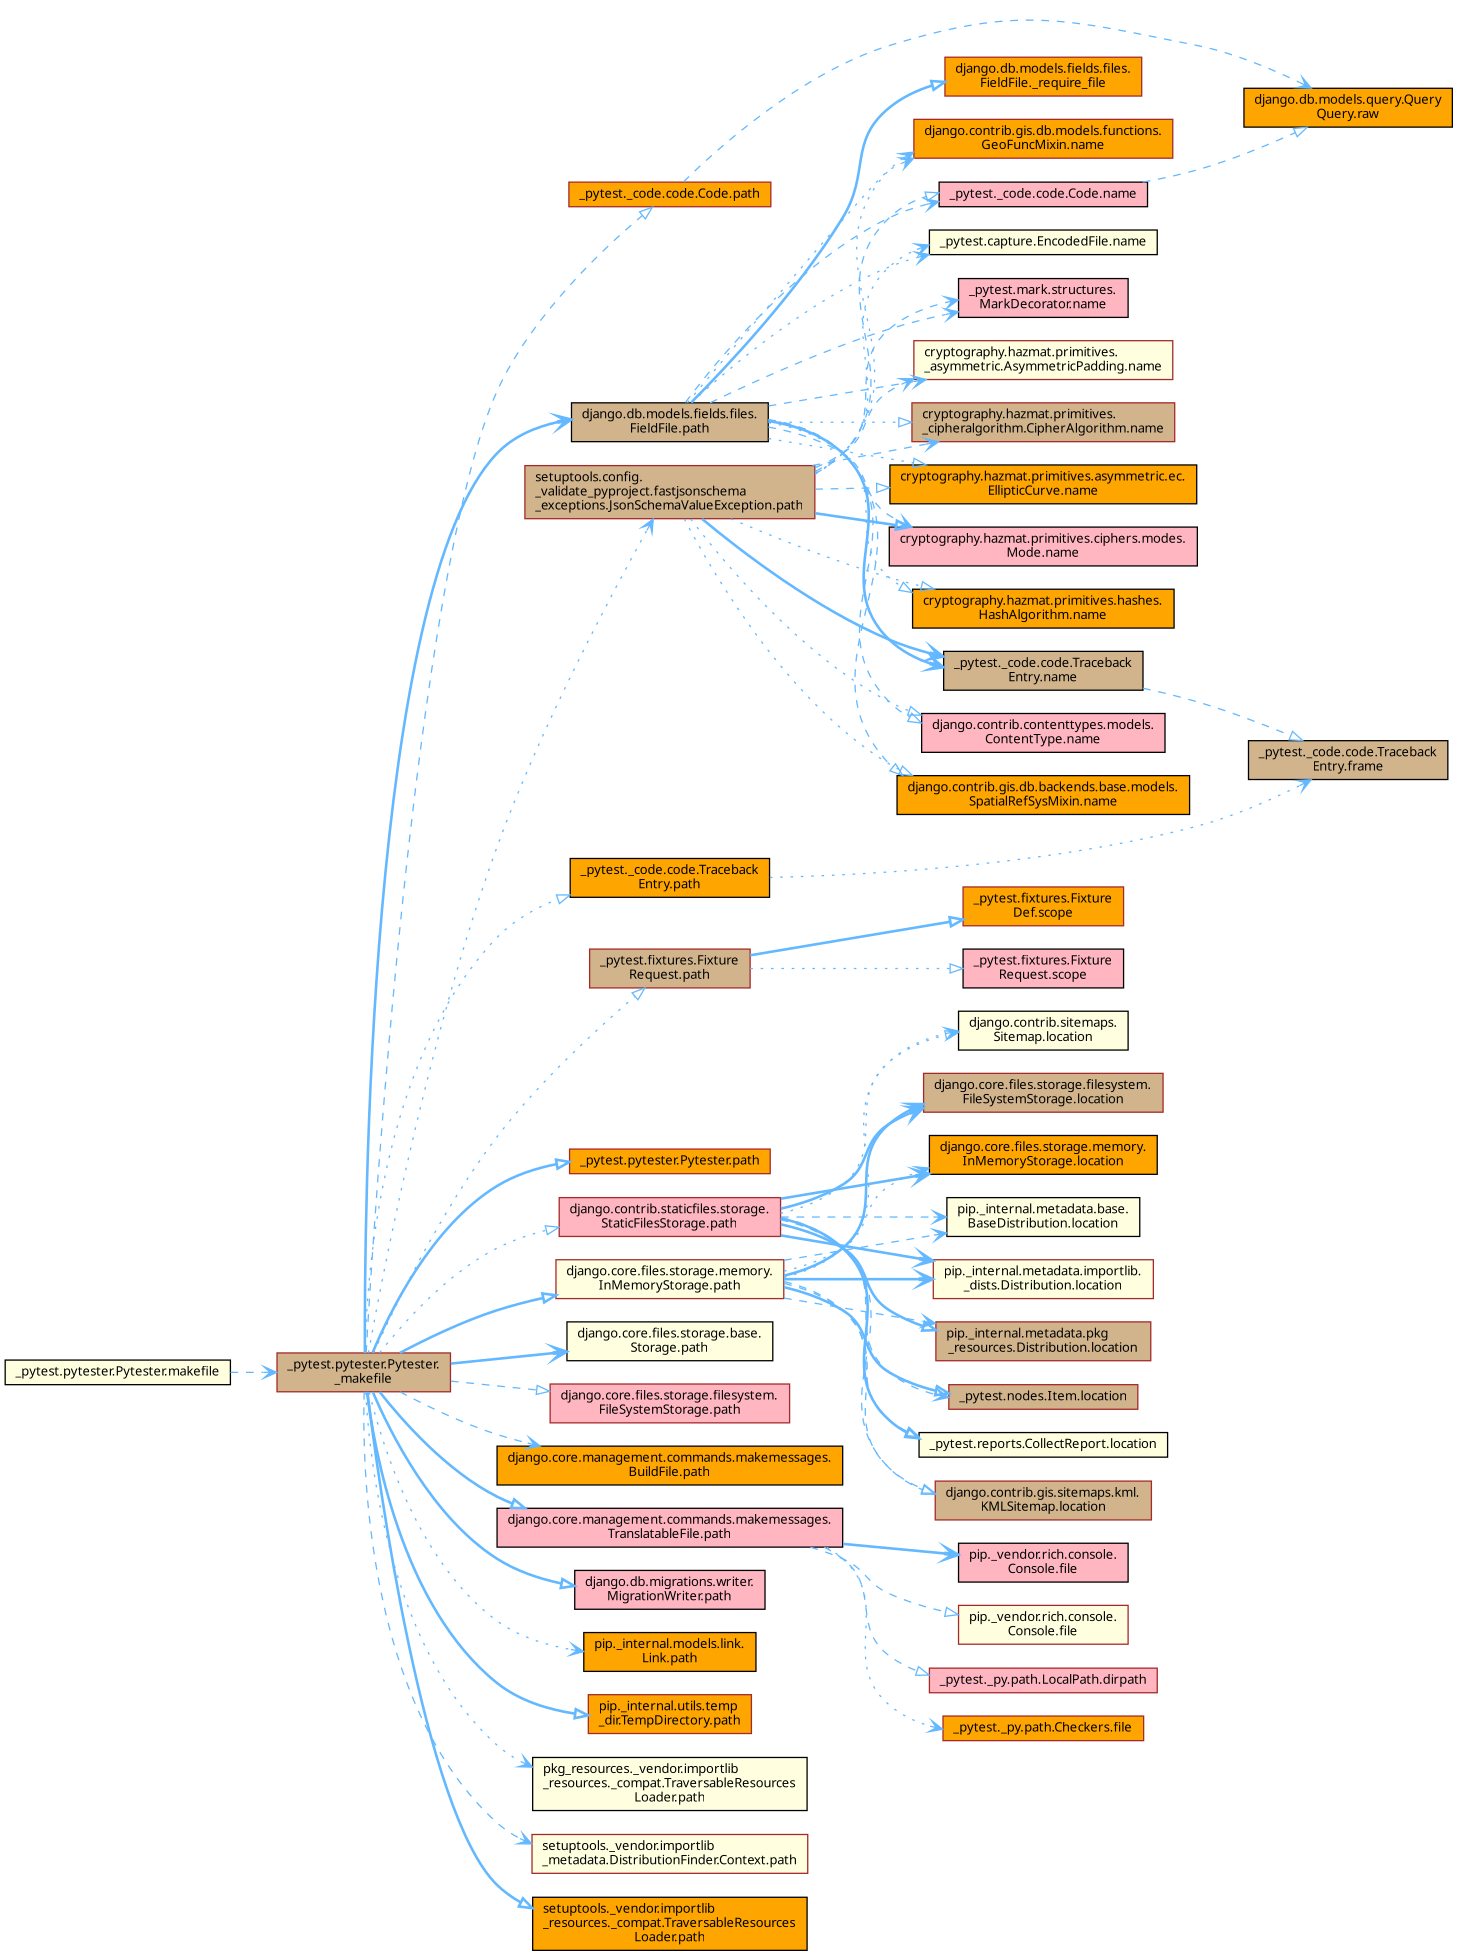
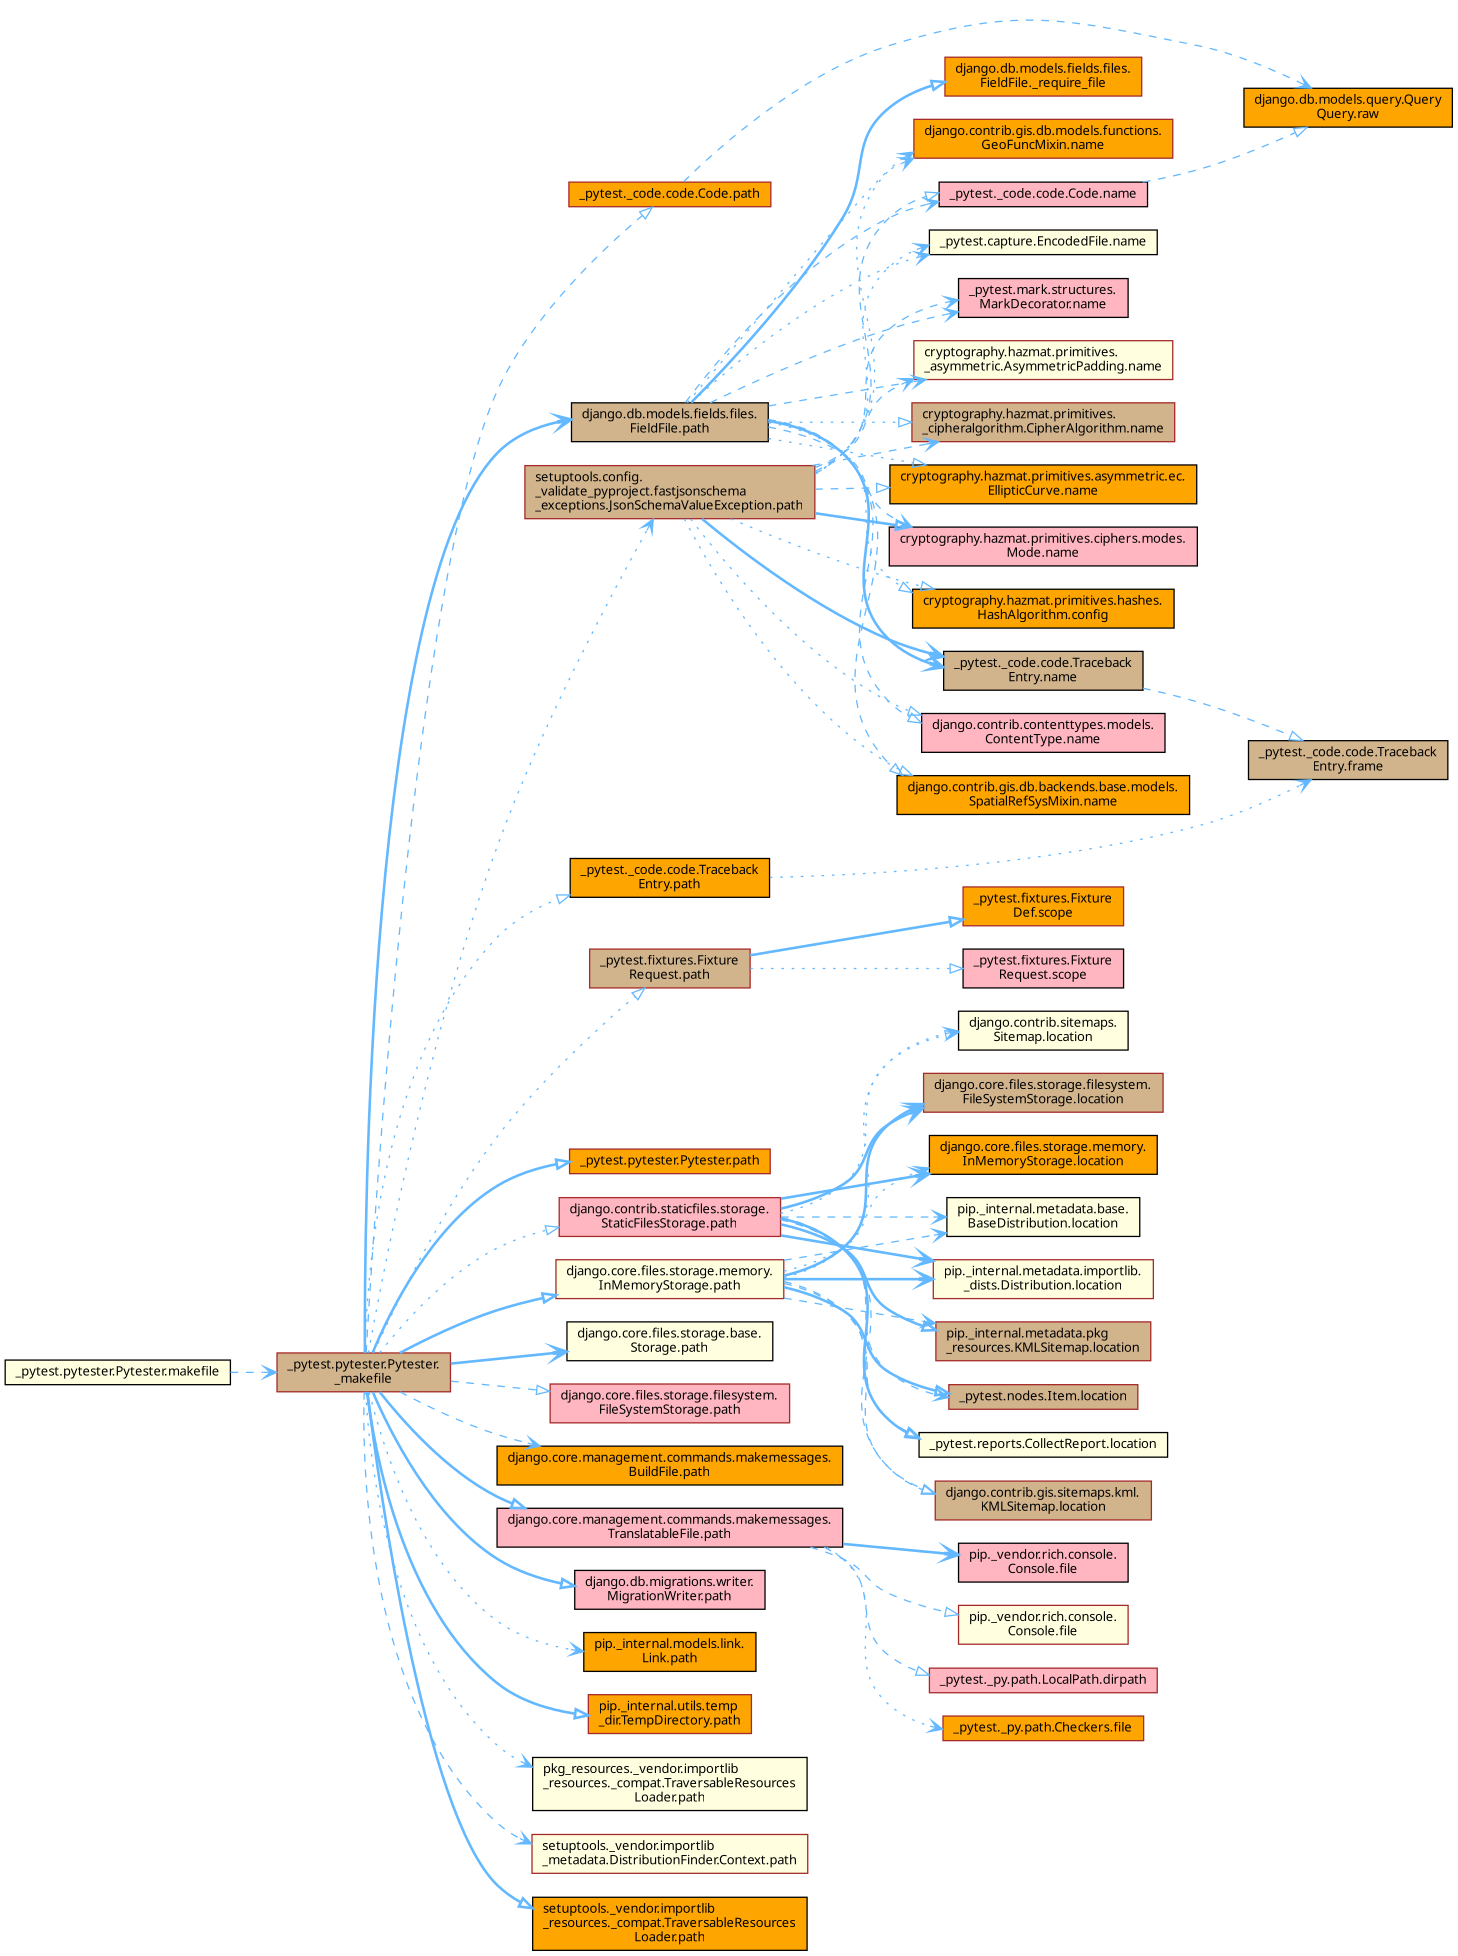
  digraph {
    fontname="Noto Sans"
    rankdir=LR
    node [color=black fillcolor=orange fontname="Noto Sans" fontsize=10 shape=box style=filled]
    edge [arrowhead=vee color=steelblue1 fontname="Noto Sans" fontsize=10 labelfontname=Helvetica labelfontsize=10 style=dashed]
    n1 [fillcolor=lightyellow fontcolor=black height=0.2 label="_pytest.pytester.Pytester.makefile" width=0.4]
    n2 [color=brown fillcolor=tan height=0.2 label="_pytest.pytester.Pytester.\l_makefile" width=0.4]
    n3 [color=brown height=0.2 label="_pytest._code.code.Code.path" width=0.4]
    n4 [height=0.2 label="_pytest._code.code.Traceback\lEntry.path" width=0.4]
    n5 [color=brown fillcolor=tan height=0.2 label="_pytest.fixtures.Fixture\lRequest.path" width=0.4]
    n6 [color=brown height=0.2 label="_pytest.pytester.Pytester.path" width=0.4]
    n7 [color=brown fillcolor=lightpink height=0.2 label="django.contrib.staticfiles.storage.\lStaticFilesStorage.path" width=0.4]
    n8 [fillcolor=lightyellow height=0.2 label="django.core.files.storage.base.\lStorage.path" width=0.4]
    n9 [color=brown fillcolor=lightpink height=0.2 label="django.core.files.storage.filesystem.\lFileSystemStorage.path" width=0.4]
    n10 [color=brown fillcolor=lightyellow height=0.2 label="django.core.files.storage.memory.\lInMemoryStorage.path" width=0.4]
    n11 [height=0.2 label="django.core.management.commands.makemessages.\lBuildFile.path" width=0.4]
    n12 [fillcolor=lightpink height=0.2 label="django.core.management.commands.makemessages.\lTranslatableFile.path" width=0.4]
    n13 [fillcolor=lightpink height=0.2 label="django.db.migrations.writer.\lMigrationWriter.path" width=0.4]
    n14 [fillcolor=tan height=0.2 label="django.db.models.fields.files.\lFieldFile.path" width=0.4]
    n15 [height=0.2 label="pip._internal.models.link.\lLink.path" width=0.4]
    n16 [color=brown height=0.2 label="pip._internal.utils.temp\l_dir.TempDirectory.path" width=0.4]
    n17 [fillcolor=lightyellow height=0.2 label="pkg_resources._vendor.importlib\l_resources._compat.TraversableResources\lLoader.path" width=0.4]
    n18 [color=brown fillcolor=lightyellow height=0.2 label="setuptools._vendor.importlib\l_metadata.DistributionFinder.Context.path" width=0.4]
    n19 [height=0.2 label="setuptools._vendor.importlib\l_resources._compat.TraversableResources\lLoader.path" width=0.4]
    n20 [color=brown fillcolor=tan height=0.2 label="setuptools.config.\l_validate_pyproject.fastjsonschema\l_exceptions.JsonSchemaValueException.path" width=0.4]
    n21 [height=0.2 label="django.db.models.query.Query\lQuery.raw" width=0.4]
    n22 [fillcolor=tan height=0.2 label="_pytest._code.code.Traceback\lEntry.frame" width=0.4]
    n23 [color=brown height=0.2 label="_pytest.fixtures.Fixture\lDef.scope" width=0.4]
    n24 [fillcolor=lightpink height=0.2 label="_pytest.fixtures.Fixture\lRequest.scope" width=0.4]
    n25 [color=brown fillcolor=tan height=0.2 label="_pytest.nodes.Item.location" width=0.4]
    n26 [fillcolor=lightyellow height=0.2 label="_pytest.reports.CollectReport.location" width=0.4]
    n27 [color=brown fillcolor=tan height=0.2 label="django.contrib.gis.sitemaps.kml.\lKMLSitemap.location" width=0.4]
    n28 [fillcolor=lightyellow height=0.2 label="django.contrib.sitemaps.\lSitemap.location" width=0.4]
    n29 [color=brown fillcolor=tan height=0.2 label="django.core.files.storage.filesystem.\lFileSystemStorage.location" width=0.4]
    n30 [height=0.2 label="django.core.files.storage.memory.\lInMemoryStorage.location" width=0.4]
    n31 [fillcolor=lightyellow height=0.2 label="pip._internal.metadata.base.\lBaseDistribution.location" width=0.4]
    n32 [color=brown fillcolor=lightyellow height=0.2 label="pip._internal.metadata.importlib.\l_dists.Distribution.location" width=0.4]
-   n33 [color=brown fillcolor=tan height=0.2 label="pip._internal.metadata.pkg\l_resources.Distribution.location" width=0.4]
+   n33 [color=brown fillcolor=tan height=0.2 label="pip._internal.metadata.pkg\l_resources.KMLSitemap.location" width=0.4]
    n34 [color=brown fillcolor=lightpink height=0.2 label="_pytest._py.path.LocalPath.dirpath" width=0.4]
    n35 [color=brown height=0.2 label="_pytest._py.path.Checkers.file" width=0.4]
    n36 [fillcolor=lightpink height=0.2 label="pip._vendor.rich.console.\lConsole.file" width=0.4]
    n37 [color=brown fillcolor=lightyellow height=0.2 label="pip._vendor.rich.console.\lConsole.file" width=0.4]
    n38 [color=brown height=0.2 label="django.db.models.fields.files.\lFieldFile._require_file" width=0.4]
    n39 [fillcolor=lightpink height=0.2 label="_pytest._code.code.Code.name" width=0.4]
    n40 [fillcolor=tan height=0.2 label="_pytest._code.code.Traceback\lEntry.name" width=0.4]
    n41 [fillcolor=lightyellow height=0.2 label="_pytest.capture.EncodedFile.name" width=0.4]
    n42 [fillcolor=lightpink height=0.2 label="_pytest.mark.structures.\lMarkDecorator.name" width=0.4]
    n43 [color=brown fillcolor=lightyellow height=0.2 label="cryptography.hazmat.primitives.\l_asymmetric.AsymmetricPadding.name" width=0.4]
    n44 [color=brown fillcolor=tan height=0.2 label="cryptography.hazmat.primitives.\l_cipheralgorithm.CipherAlgorithm.name" width=0.4]
    n45 [height=0.2 label="cryptography.hazmat.primitives.asymmetric.ec.\lEllipticCurve.name" width=0.4]
    n46 [fillcolor=lightpink height=0.2 label="cryptography.hazmat.primitives.ciphers.modes.\lMode.name" width=0.4]
-   n47 [height=0.2 label="cryptography.hazmat.primitives.hashes.\lHashAlgorithm.name" width=0.4]
+   n47 [height=0.2 label="cryptography.hazmat.primitives.hashes.\lHashAlgorithm.config" width=0.4]
    n48 [fillcolor=lightpink height=0.2 label="django.contrib.contenttypes.models.\lContentType.name" width=0.4]
    n49 [height=0.2 label="django.contrib.gis.db.backends.base.models.\lSpatialRefSysMixin.name" width=0.4]
    n50 [color=brown height=0.2 label="django.contrib.gis.db.models.functions.\lGeoFuncMixin.name" width=0.4]
    n1 -> n2
    n2 -> n3 [arrowhead=onormal]
    n2 -> n4 [arrowhead=onormal style=dotted]
    n2 -> n5 [arrowhead=onormal style=dotted]
    n2 -> n6 [arrowhead=onormal style=bold]
    n2 -> n7 [arrowhead=onormal style=dotted]
    n2 -> n8 [style=bold]
    n2 -> n9 [arrowhead=onormal]
    n2 -> n10 [arrowhead=onormal style=bold]
    n2 -> n11
    n2 -> n12 [arrowhead=onormal style=bold]
    n2 -> n13 [arrowhead=onormal style=bold]
    n2 -> n14 [style=bold]
    n2 -> n15 [style=dotted]
    n2 -> n16 [arrowhead=onormal style=bold]
    n2 -> n17 [style=dotted]
    n2 -> n18
    n2 -> n19 [arrowhead=onormal style=bold]
    n2 -> n20 [style=dotted]
    n3 -> n21
    n4 -> n22 [style=dotted]
    n5 -> n23 [arrowhead=onormal style=bold]
    n5 -> n24 [arrowhead=onormal style=dotted]
    n7 -> n25
    n7 -> n26 [arrowhead=onormal style=bold]
    n7 -> n27 [arrowhead=onormal]
    n7 -> n28 [arrowhead=onormal style=dotted]
    n7 -> n29 [style=bold]
    n7 -> n30 [style=bold]
    n7 -> n31
    n7 -> n32 [style=bold]
    n7 -> n33 [arrowhead=onormal style=bold]
    n10 -> n25 [arrowhead=onormal style=bold]
    n10 -> n26 [arrowhead=onormal]
    n10 -> n27 [arrowhead=onormal]
    n10 -> n28 [style=dotted]
    n10 -> n29 [style=bold]
    n10 -> n30 [style=dotted]
    n10 -> n31
    n10 -> n32 [style=bold]
    n10 -> n33
    n12 -> n34 [arrowhead=onormal]
    n12 -> n35 [style=dotted]
    n12 -> n36 [style=bold]
    n12 -> n37 [arrowhead=onormal]
    n14 -> n38 [arrowhead=onormal style=bold]
    n14 -> n39
    n14 -> n40 [style=bold]
    n14 -> n41 [style=dotted]
    n14 -> n42
    n14 -> n43
    n14 -> n44 [arrowhead=onormal style=dotted]
    n14 -> n45 [arrowhead=onormal style=dotted]
    n14 -> n46
    n14 -> n47 [arrowhead=onormal style=dotted]
    n14 -> n48 [arrowhead=onormal]
    n14 -> n49 [arrowhead=onormal]
    n14 -> n50 [style=dotted]
    n20 -> n39 [arrowhead=onormal]
    n20 -> n40 [style=bold]
    n20 -> n41 [style=dotted]
    n20 -> n42
    n20 -> n43
    n20 -> n44
    n20 -> n45 [arrowhead=onormal]
    n20 -> n46 [arrowhead=onormal style=bold]
    n20 -> n47 [arrowhead=onormal style=dotted]
    n20 -> n48 [arrowhead=onormal style=dotted]
    n20 -> n49 [arrowhead=onormal style=dotted]
    n20 -> n50 [style=dotted]
    n39 -> n21 [arrowhead=onormal]
    n40 -> n22 [arrowhead=onormal]
  }
